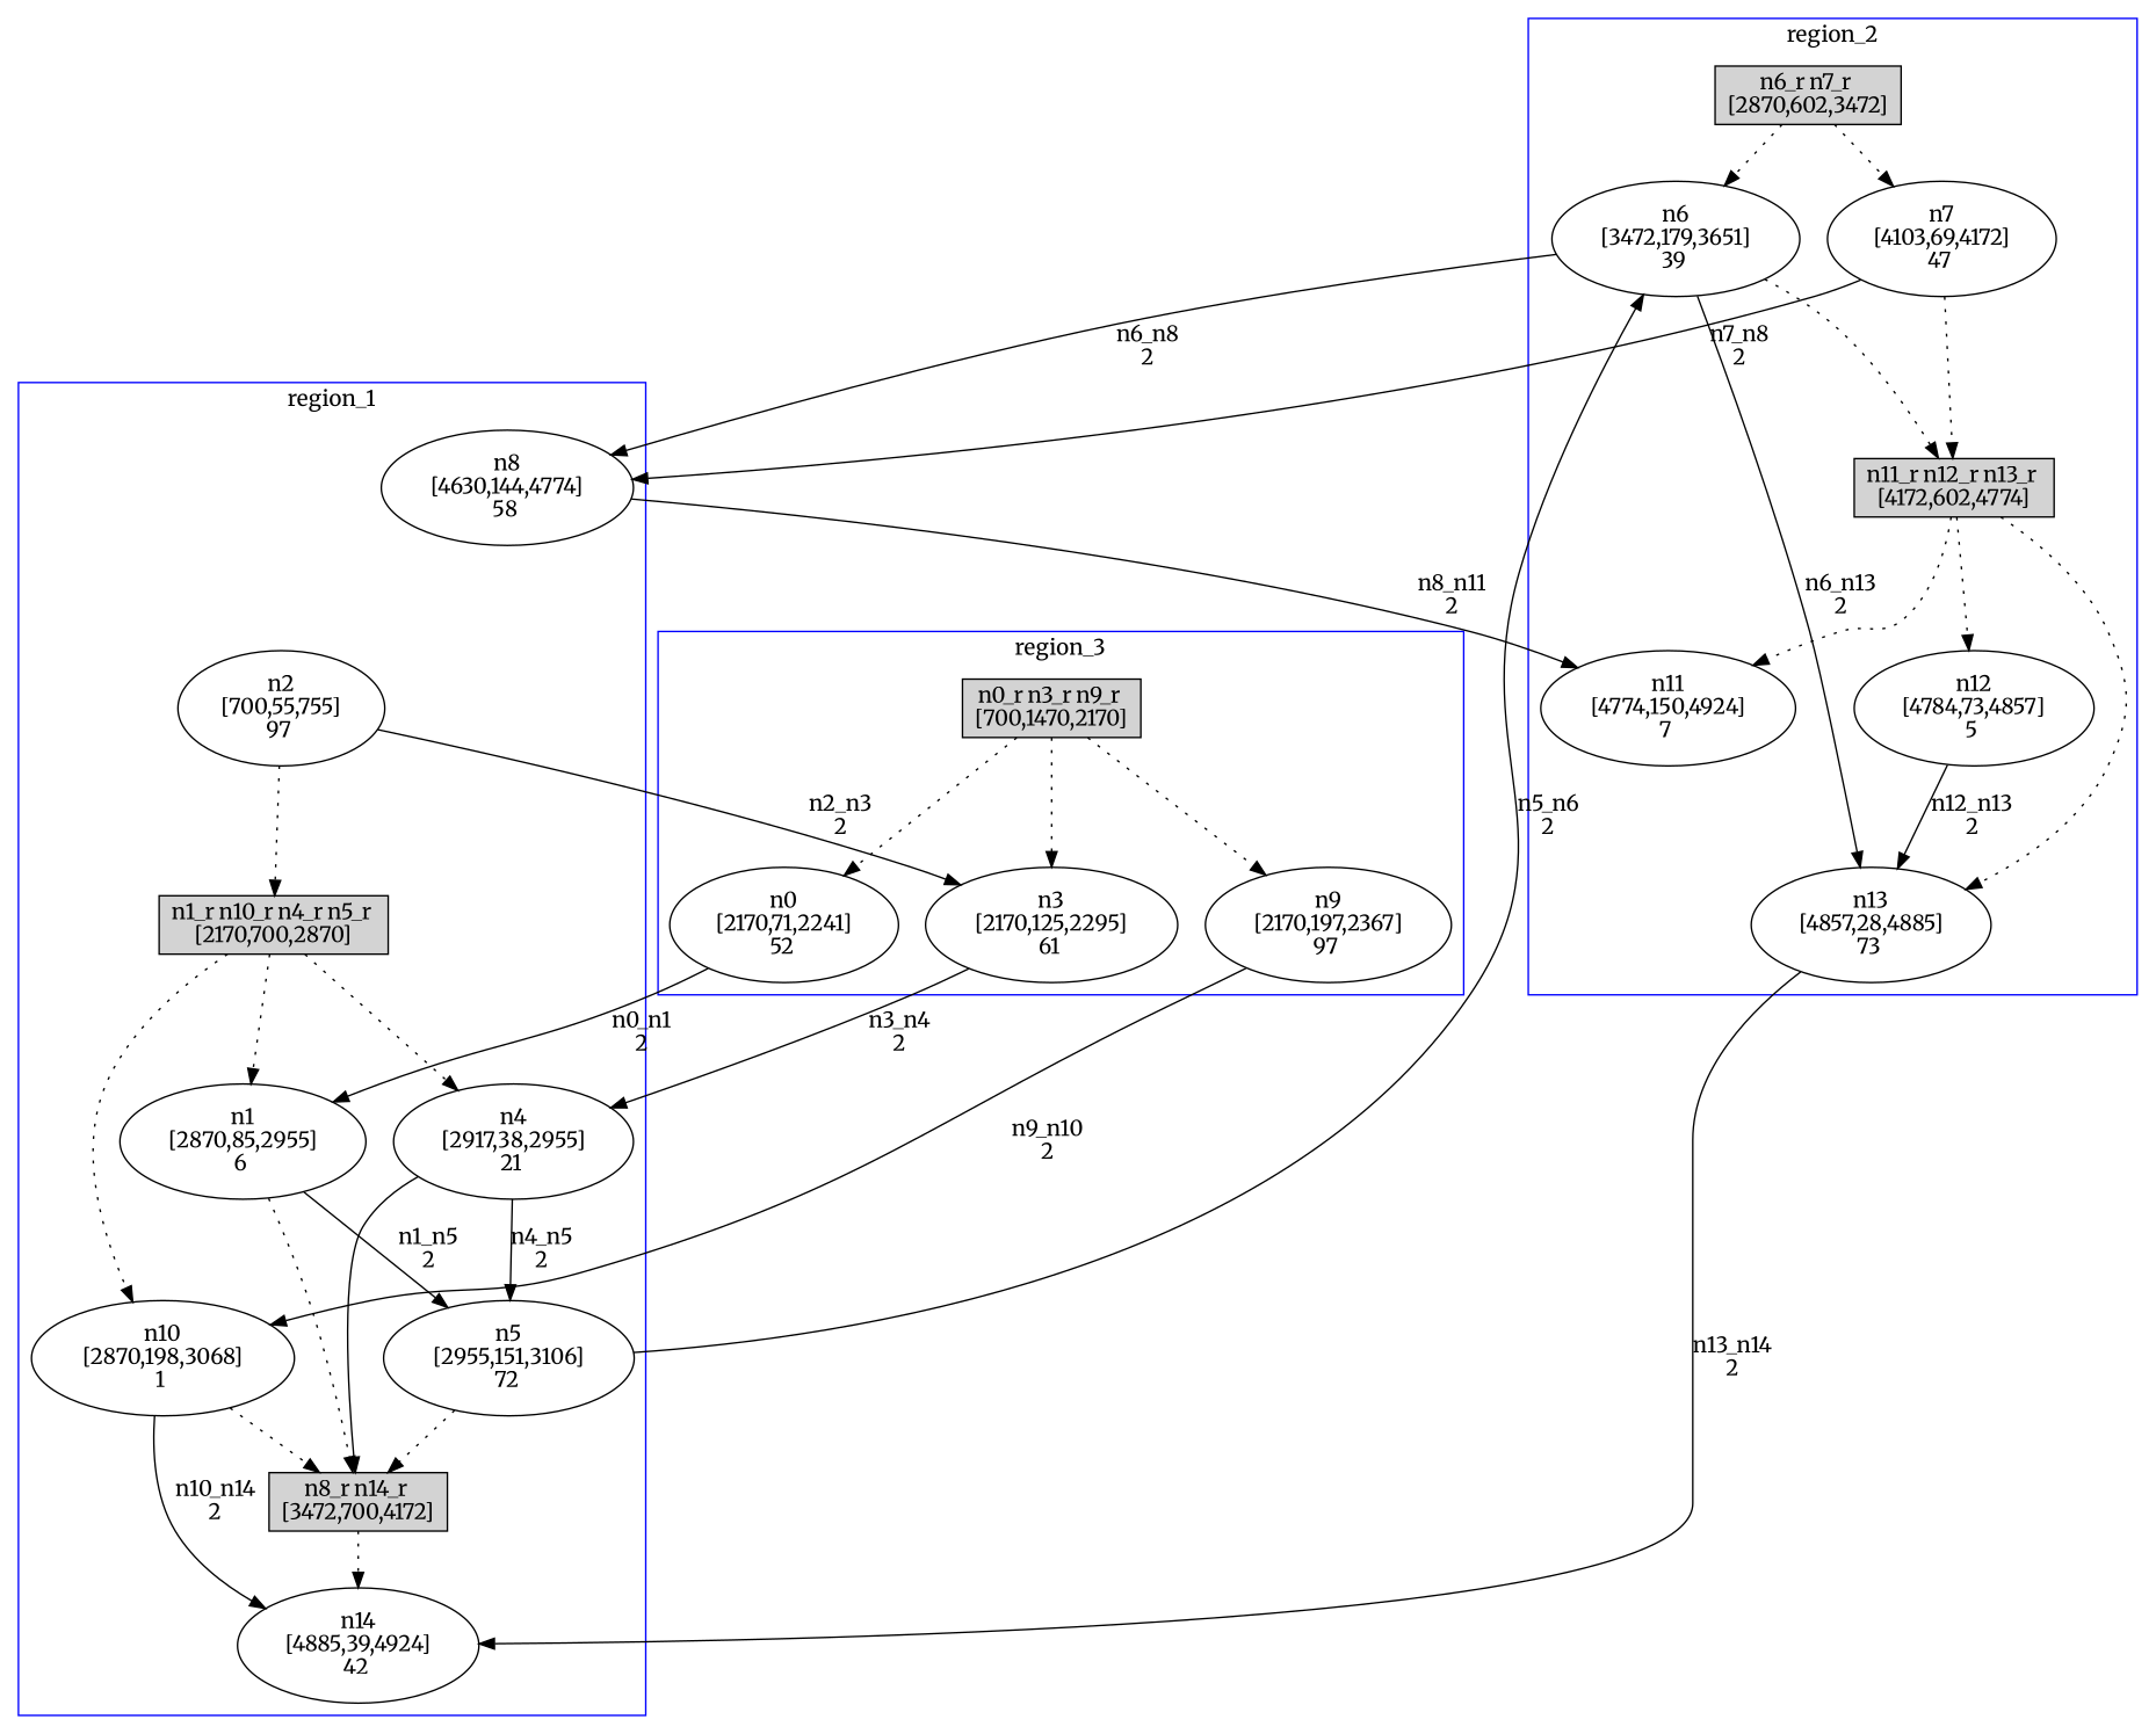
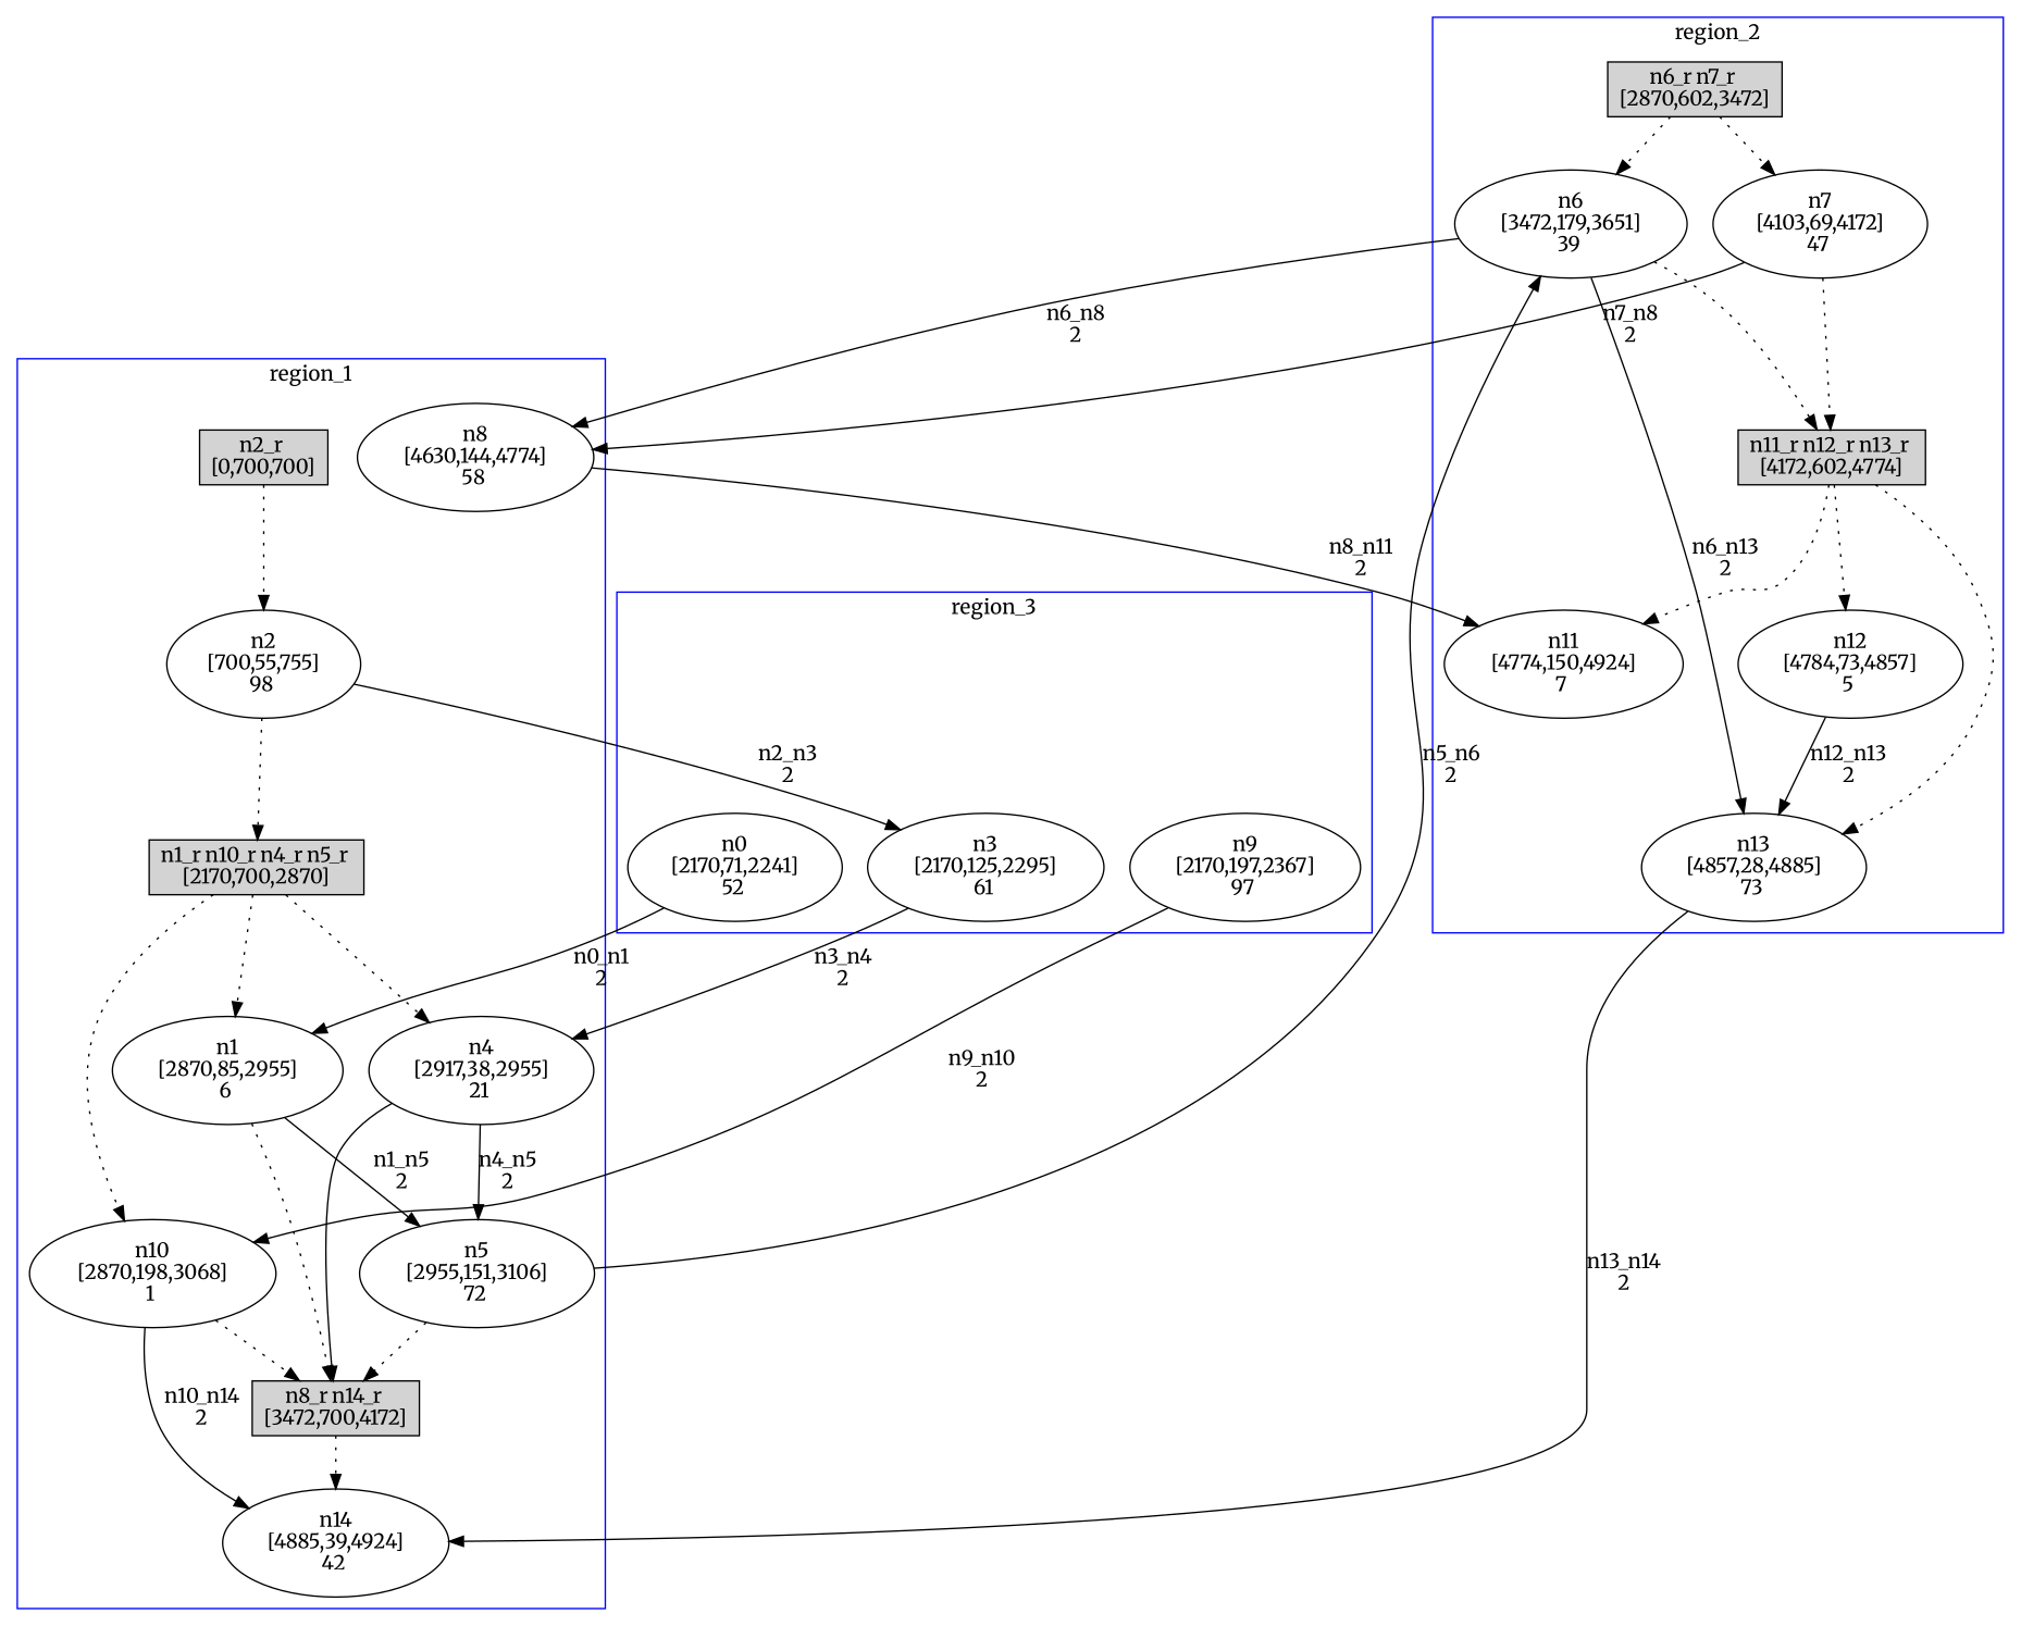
  digraph {
    fontname=Merriweather
    node [fontname=Merriweather]
    edge [fontname=Merriweather style=dotted]
-   n1 [label="n0_r n3_r n9_r \n[700,1470,2170]" shape=box style=filled]
    n2 [label="n0\n[2170,71,2241]\n52 "]
    n3 [label="n3\n[2170,125,2295]\n61 "]
    n4 [label="n9\n[2170,197,2367]\n97 "]
-   n6 [label="n2\n[700,55,755]\n97 "]
+   n5 [label="n2_r \n[0,700,700]" shape=box style=filled]
+   n6 [label="n2\n[700,55,755]\n98 "]
    n7 [label="n1_r n10_r n4_r n5_r \n[2170,700,2870]" shape=box style=filled]
    n8 [label="n1\n[2870,85,2955]\n6 "]
    n9 [label="n10\n[2870,198,3068]\n1 "]
    n10 [label="n4\n[2917,38,2955]\n21 "]
    n11 [label="n5\n[2955,151,3106]\n72 "]
    n12 [label="n8_r n14_r \n[3472,700,4172]" shape=box style=filled]
    n13 [label="n8\n[4630,144,4774]\n58 "]
    n14 [label="n14\n[4885,39,4924]\n42 "]
    n15 [label="n6_r n7_r \n[2870,602,3472]" shape=box style=filled]
    n16 [label="n6\n[3472,179,3651]\n39 "]
    n17 [label="n7\n[4103,69,4172]\n47 "]
    n18 [label="n11_r n12_r n13_r \n[4172,602,4774]" shape=box style=filled]
    n19 [label="n11\n[4774,150,4924]\n7 "]
    n20 [label="n12\n[4784,73,4857]\n5 "]
    n21 [label="n13\n[4857,28,4885]\n73 "]
    subgraph cluster_1 {
      color=blue
      label=region_3
      stytle=filled
-     n1
      n2
      n3
      n4
    }
    subgraph cluster_2 {
      color=blue
      label=region_1
      stytle=filled
+     n5
      n6
      n7
      n8
      n9
      n10
      n11
      n12
      n13
      n14
    }
    subgraph cluster_3 {
      color=blue
      label=region_2
      stytle=filled
      n15
      n16
      n17
      n18
      n19
      n20
      n21
    }
-   n1 -> n2
-   n1 -> n3
-   n1 -> n4
    n2 -> n8 [label="n0_n1\n2" style=""]
    n3 -> n10 [label="n3_n4\n2" style=""]
    n4 -> n9 [label="n9_n10\n2" style=""]
+   n5 -> n6
    n6 -> n3 [label="n2_n3\n2" style=""]
    n6 -> n7
    n7 -> n8
    n7 -> n9
    n7 -> n10
    n8 -> n11 [label="n1_n5\n2" style=""]
    n8 -> n12
    n9 -> n12
    n9 -> n14 [label="n10_n14\n2" style=""]
    n10 -> n11 [label="n4_n5\n2" style=""]
    n10 -> n12 [style=solid]
    n11 -> n12
    n11 -> n16 [label="n5_n6\n2" style=""]
    n12 -> n14
    n13 -> n19 [label="n8_n11\n2" style=""]
    n15 -> n16
    n15 -> n17
    n16 -> n13 [label="n6_n8\n2" style=""]
    n16 -> n18
    n16 -> n21 [label="n6_n13\n2" style=""]
    n17 -> n13 [label="n7_n8\n2" style=""]
    n17 -> n18
    n18 -> n19
    n18 -> n20
    n18 -> n21
    n20 -> n21 [label="n12_n13\n2" style=""]
    n21 -> n14 [label="n13_n14\n2" style=""]
  }
